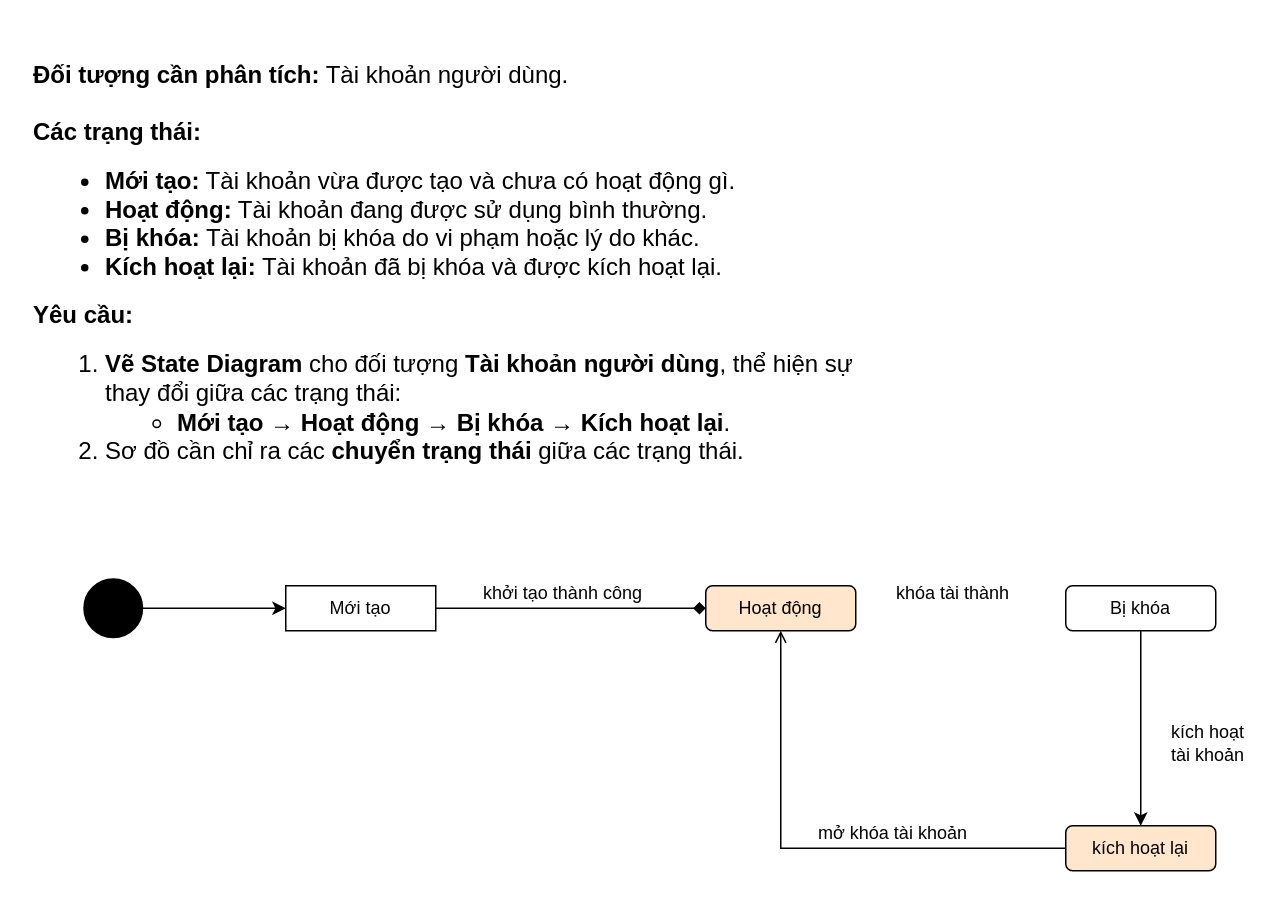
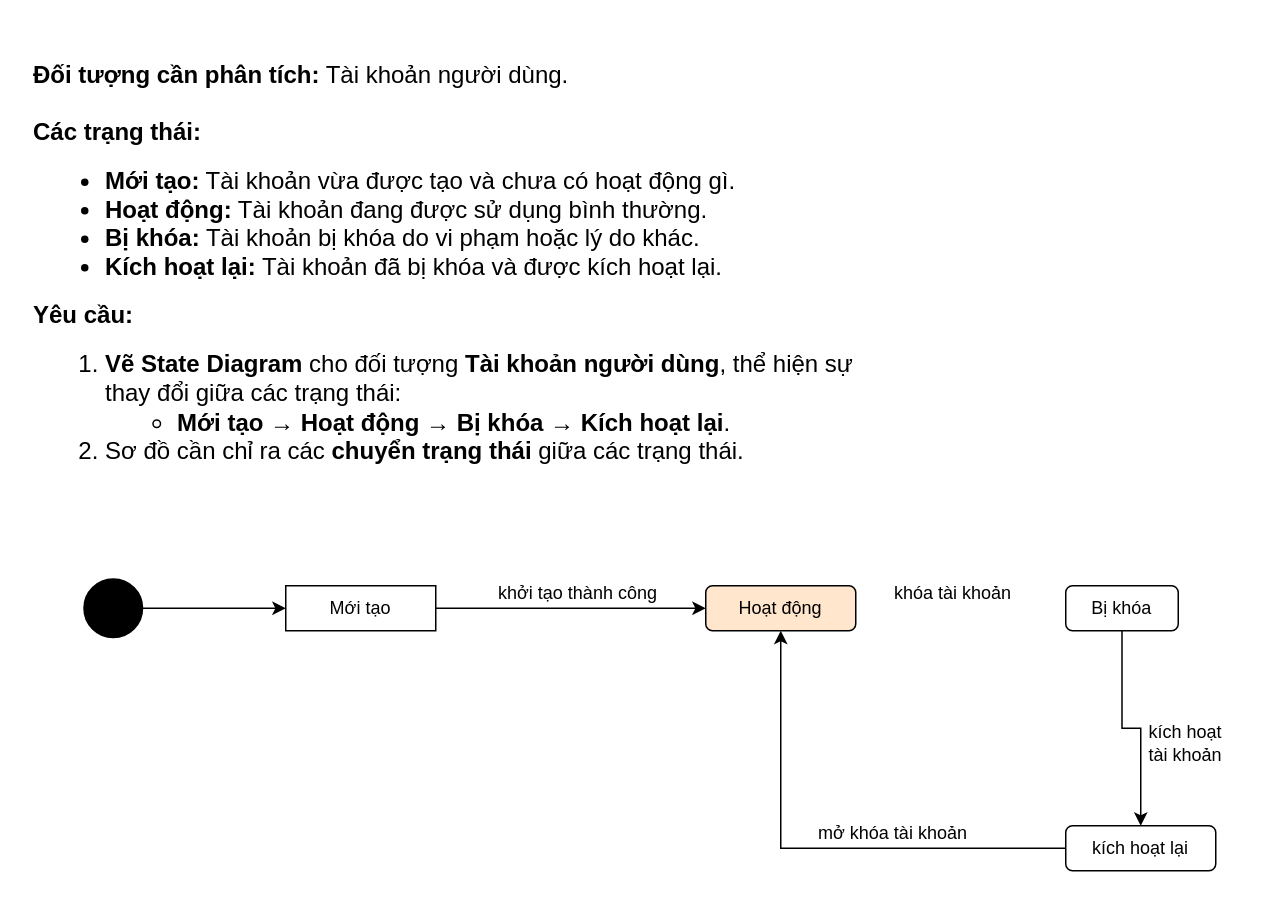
  <mxCell id="0" />
  <mxCell id="1" parent="0" />
  <mxCell id="2" value="&lt;p dir=&quot;ltr&quot; style=&quot;box-sizing: border-box; margin: 6pt 0px; padding: 0px; color: rgb(0, 0, 0); font-family: SFProDisplay; font-size: 16px; font-style: normal; font-variant-ligatures: normal; font-variant-caps: normal; font-weight: 400; letter-spacing: normal; orphans: 2; text-align: start; text-indent: 0px; text-transform: none; widows: 2; word-spacing: 0px; -webkit-text-stroke-width: 0px; white-space: normal; background-color: rgb(255, 255, 255); text-decoration-thickness: initial; text-decoration-style: initial; text-decoration-color: initial; line-height: 1.8;&quot;&gt;&lt;span style=&quot;box-sizing: border-box; margin: 0px; padding: 0px; background-color: transparent; color: rgb(0, 0, 0); font-family: Arial, sans-serif; font-size: 12pt;&quot;&gt;&lt;span style=&quot;box-sizing: border-box; margin: 0px; padding: 0px; font-style: normal; font-variant: normal; text-decoration: none; vertical-align: baseline; white-space: pre-wrap;&quot;&gt;&lt;strong style=&quot;box-sizing: border-box; margin: 0px; padding: 0px; font-weight: bolder;&quot;&gt;Đối tượng cần phân tích:&lt;/strong&gt;&lt;/span&gt;&lt;span style=&quot;box-sizing: border-box; margin: 0px; padding: 0px; font-style: normal; font-variant: normal; font-weight: 400; text-decoration: none; vertical-align: baseline; white-space: pre-wrap;&quot;&gt; Tài khoản người dùng.&lt;/span&gt;&lt;/span&gt;&lt;/p&gt;&lt;p dir=&quot;ltr&quot; style=&quot;box-sizing: border-box; margin: 6pt 0px; padding: 0px; color: rgb(0, 0, 0); font-family: SFProDisplay; font-size: 16px; font-style: normal; font-variant-ligatures: normal; font-variant-caps: normal; font-weight: 400; letter-spacing: normal; orphans: 2; text-align: start; text-indent: 0px; text-transform: none; widows: 2; word-spacing: 0px; -webkit-text-stroke-width: 0px; white-space: normal; background-color: rgb(255, 255, 255); text-decoration-thickness: initial; text-decoration-style: initial; text-decoration-color: initial; line-height: 1.8;&quot;&gt;&lt;span style=&quot;box-sizing: border-box; margin: 0px; padding: 0px; background-color: transparent; color: rgb(0, 0, 0); font-family: Arial, sans-serif; font-size: 12pt;&quot;&gt;&lt;span style=&quot;box-sizing: border-box; margin: 0px; padding: 0px; font-style: normal; font-variant: normal; text-decoration: none; vertical-align: baseline; white-space: pre-wrap;&quot;&gt;&lt;strong style=&quot;box-sizing: border-box; margin: 0px; padding: 0px; font-weight: bolder;&quot;&gt;Các trạng thái:&lt;/strong&gt;&lt;/span&gt;&lt;/span&gt;&lt;/p&gt;&lt;ul style=&quot;box-sizing: border-box; margin: 0px; padding: 0px 0px 0px 2rem; list-style: circle; color: rgb(33, 37, 41); font-family: SFProDisplay; font-size: 16px; font-style: normal; font-variant-ligatures: normal; font-variant-caps: normal; font-weight: 400; letter-spacing: normal; orphans: 2; text-align: start; text-indent: 0px; text-transform: none; widows: 2; word-spacing: 0px; -webkit-text-stroke-width: 0px; white-space: normal; background-color: rgb(255, 255, 255); text-decoration-thickness: initial; text-decoration-style: initial; text-decoration-color: initial; padding-inline-start: 48px;&quot;&gt;&lt;li dir=&quot;ltr&quot; aria-level=&quot;1&quot; style=&quot;box-sizing: border-box; margin: 0px; padding: 0px; background-color: transparent; color: rgb(0, 0, 0); font-family: Arial, sans-serif; font-size: 12pt; font-style: normal; font-variant: normal; font-weight: 400; list-style-type: disc; text-decoration: none; vertical-align: baseline; white-space: pre;&quot;&gt;&lt;span style=&quot;box-sizing: border-box; margin: 0px; padding: 0px; background-color: transparent; color: rgb(0, 0, 0); font-family: Arial, sans-serif; font-size: 12pt;&quot;&gt;&lt;span style=&quot;box-sizing: border-box; margin: 0px; padding: 0px; font-style: normal; font-variant: normal; text-decoration: none; vertical-align: baseline; white-space: pre-wrap;&quot;&gt;&lt;strong style=&quot;box-sizing: border-box; margin: 0px; padding: 0px; font-weight: bolder;&quot;&gt;Mới tạo:&lt;/strong&gt;&lt;/span&gt;&lt;span style=&quot;box-sizing: border-box; margin: 0px; padding: 0px; font-style: normal; font-variant: normal; font-weight: 400; text-decoration: none; vertical-align: baseline; white-space: pre-wrap;&quot;&gt; Tài khoản vừa được tạo và chưa có hoạt động gì.&lt;/span&gt;&lt;/span&gt;&lt;/li&gt;&lt;li dir=&quot;ltr&quot; aria-level=&quot;1&quot; style=&quot;box-sizing: border-box; margin: 0px; padding: 0px; background-color: transparent; color: rgb(0, 0, 0); font-family: Arial, sans-serif; font-size: 12pt; font-style: normal; font-variant: normal; font-weight: 400; list-style-type: disc; text-decoration: none; vertical-align: baseline; white-space: pre;&quot;&gt;&lt;span style=&quot;box-sizing: border-box; margin: 0px; padding: 0px; background-color: transparent; color: rgb(0, 0, 0); font-family: Arial, sans-serif; font-size: 12pt;&quot;&gt;&lt;span style=&quot;box-sizing: border-box; margin: 0px; padding: 0px; font-style: normal; font-variant: normal; text-decoration: none; vertical-align: baseline; white-space: pre-wrap;&quot;&gt;&lt;strong style=&quot;box-sizing: border-box; margin: 0px; padding: 0px; font-weight: bolder;&quot;&gt;Hoạt động:&lt;/strong&gt;&lt;/span&gt;&lt;span style=&quot;box-sizing: border-box; margin: 0px; padding: 0px; font-style: normal; font-variant: normal; font-weight: 400; text-decoration: none; vertical-align: baseline; white-space: pre-wrap;&quot;&gt; Tài khoản đang được sử dụng bình thường.&lt;/span&gt;&lt;/span&gt;&lt;/li&gt;&lt;li dir=&quot;ltr&quot; aria-level=&quot;1&quot; style=&quot;box-sizing: border-box; margin: 0px; padding: 0px; background-color: transparent; color: rgb(0, 0, 0); font-family: Arial, sans-serif; font-size: 12pt; font-style: normal; font-variant: normal; font-weight: 400; list-style-type: disc; text-decoration: none; vertical-align: baseline; white-space: pre;&quot;&gt;&lt;span style=&quot;box-sizing: border-box; margin: 0px; padding: 0px; background-color: transparent; color: rgb(0, 0, 0); font-family: Arial, sans-serif; font-size: 12pt;&quot;&gt;&lt;span style=&quot;box-sizing: border-box; margin: 0px; padding: 0px; font-style: normal; font-variant: normal; text-decoration: none; vertical-align: baseline; white-space: pre-wrap;&quot;&gt;&lt;strong style=&quot;box-sizing: border-box; margin: 0px; padding: 0px; font-weight: bolder;&quot;&gt;Bị khóa:&lt;/strong&gt;&lt;/span&gt;&lt;span style=&quot;box-sizing: border-box; margin: 0px; padding: 0px; font-style: normal; font-variant: normal; font-weight: 400; text-decoration: none; vertical-align: baseline; white-space: pre-wrap;&quot;&gt; Tài khoản bị khóa do vi phạm hoặc lý do khác.&lt;/span&gt;&lt;/span&gt;&lt;/li&gt;&lt;li dir=&quot;ltr&quot; aria-level=&quot;1&quot; style=&quot;box-sizing: border-box; margin: 0px; padding: 0px; background-color: transparent; color: rgb(0, 0, 0); font-family: Arial, sans-serif; font-size: 12pt; font-style: normal; font-variant: normal; font-weight: 400; list-style-type: disc; text-decoration: none; vertical-align: baseline; white-space: pre;&quot;&gt;&lt;span style=&quot;box-sizing: border-box; margin: 0px; padding: 0px; background-color: transparent; color: rgb(0, 0, 0); font-family: Arial, sans-serif; font-size: 12pt;&quot;&gt;&lt;span style=&quot;box-sizing: border-box; margin: 0px; padding: 0px; font-style: normal; font-variant: normal; text-decoration: none; vertical-align: baseline; white-space: pre-wrap;&quot;&gt;&lt;strong style=&quot;box-sizing: border-box; margin: 0px; padding: 0px; font-weight: bolder;&quot;&gt;Kích hoạt lại:&lt;/strong&gt;&lt;/span&gt;&lt;span style=&quot;box-sizing: border-box; margin: 0px; padding: 0px; font-style: normal; font-variant: normal; font-weight: 400; text-decoration: none; vertical-align: baseline; white-space: pre-wrap;&quot;&gt; Tài khoản đã bị khóa và được kích hoạt lại.&lt;/span&gt;&lt;/span&gt;&lt;/li&gt;&lt;/ul&gt;&lt;p dir=&quot;ltr&quot; style=&quot;box-sizing: border-box; margin: 6pt 0px; padding: 0px; color: rgb(0, 0, 0); font-family: SFProDisplay; font-size: 16px; font-style: normal; font-variant-ligatures: normal; font-variant-caps: normal; font-weight: 400; letter-spacing: normal; orphans: 2; text-align: start; text-indent: 0px; text-transform: none; widows: 2; word-spacing: 0px; -webkit-text-stroke-width: 0px; white-space: normal; background-color: rgb(255, 255, 255); text-decoration-thickness: initial; text-decoration-style: initial; text-decoration-color: initial; line-height: 1.8;&quot;&gt;&lt;span style=&quot;box-sizing: border-box; margin: 0px; padding: 0px; background-color: transparent; color: rgb(0, 0, 0); font-family: Arial, sans-serif; font-size: 12pt;&quot;&gt;&lt;span style=&quot;box-sizing: border-box; margin: 0px; padding: 0px; font-style: normal; font-variant: normal; text-decoration: none; vertical-align: baseline; white-space: pre-wrap;&quot;&gt;&lt;strong style=&quot;box-sizing: border-box; margin: 0px; padding: 0px; font-weight: bolder;&quot;&gt;Yêu cầu:&lt;/strong&gt;&lt;/span&gt;&lt;/span&gt;&lt;/p&gt;&lt;ol style=&quot;box-sizing: border-box; margin: 0px; padding: 0px 0px 0px 2rem; color: rgb(33, 37, 41); font-family: SFProDisplay; font-size: 16px; font-style: normal; font-variant-ligatures: normal; font-variant-caps: normal; font-weight: 400; letter-spacing: normal; orphans: 2; text-align: start; text-indent: 0px; text-transform: none; widows: 2; word-spacing: 0px; -webkit-text-stroke-width: 0px; white-space: normal; background-color: rgb(255, 255, 255); text-decoration-thickness: initial; text-decoration-style: initial; text-decoration-color: initial; padding-inline-start: 48px;&quot;&gt;&lt;li dir=&quot;ltr&quot; aria-level=&quot;1&quot; style=&quot;box-sizing: border-box; margin: 0px; padding: 0px; background-color: transparent; color: rgb(0, 0, 0); font-family: Arial, sans-serif; font-size: 12pt; font-style: normal; font-variant: normal; font-weight: 400; list-style-type: decimal; text-decoration: none; vertical-align: baseline; white-space: pre;&quot;&gt;&lt;span style=&quot;box-sizing: border-box; margin: 0px; padding: 0px; background-color: transparent; color: rgb(0, 0, 0); font-family: Arial, sans-serif; font-size: 12pt;&quot;&gt;&lt;span style=&quot;box-sizing: border-box; margin: 0px; padding: 0px; font-style: normal; font-variant: normal; text-decoration: none; vertical-align: baseline; white-space: pre-wrap;&quot;&gt;&lt;strong style=&quot;box-sizing: border-box; margin: 0px; padding: 0px; font-weight: bolder;&quot;&gt;Vẽ State Diagram&lt;/strong&gt;&lt;/span&gt;&lt;span style=&quot;box-sizing: border-box; margin: 0px; padding: 0px; font-style: normal; font-variant: normal; font-weight: 400; text-decoration: none; vertical-align: baseline; white-space: pre-wrap;&quot;&gt; cho đối tượng&amp;nbsp;&lt;/span&gt;&lt;span style=&quot;box-sizing: border-box; margin: 0px; padding: 0px; font-style: normal; font-variant: normal; text-decoration: none; vertical-align: baseline; white-space: pre-wrap;&quot;&gt;&lt;strong style=&quot;box-sizing: border-box; margin: 0px; padding: 0px; font-weight: bolder;&quot;&gt;Tài khoản người dùng&lt;/strong&gt;&lt;/span&gt;&lt;span style=&quot;box-sizing: border-box; margin: 0px; padding: 0px; font-style: normal; font-variant: normal; font-weight: 400; text-decoration: none; vertical-align: baseline; white-space: pre-wrap;&quot;&gt;, thể hiện sự thay đổi giữa các trạng thái:&lt;/span&gt;&lt;/span&gt;&lt;ul style=&quot;box-sizing: border-box; margin: 0px; padding: 0px 0px 0px 2rem; list-style: circle; padding-inline-start: 48px;&quot;&gt;&lt;li dir=&quot;ltr&quot; aria-level=&quot;2&quot; style=&quot;box-sizing: border-box; margin: 0px; padding: 0px; background-color: transparent; color: rgb(0, 0, 0); font-family: Arial, sans-serif; font-size: 12pt; font-style: normal; font-variant: normal; font-weight: 400; list-style-type: circle; text-decoration: none; vertical-align: baseline; white-space: pre;&quot;&gt;&lt;span style=&quot;box-sizing: border-box; margin: 0px; padding: 0px; background-color: transparent; color: rgb(0, 0, 0); font-family: Arial, sans-serif; font-size: 12pt;&quot;&gt;&lt;span style=&quot;box-sizing: border-box; margin: 0px; padding: 0px; font-style: normal; font-variant: normal; text-decoration: none; vertical-align: baseline; white-space: pre-wrap;&quot;&gt;&lt;strong style=&quot;box-sizing: border-box; margin: 0px; padding: 0px; font-weight: bolder;&quot;&gt;Mới tạo → Hoạt động → Bị khóa → Kích hoạt lại&lt;/strong&gt;&lt;/span&gt;&lt;span style=&quot;box-sizing: border-box; margin: 0px; padding: 0px; font-style: normal; font-variant: normal; font-weight: 400; text-decoration: none; vertical-align: baseline; white-space: pre-wrap;&quot;&gt;.&lt;/span&gt;&lt;/span&gt;&lt;/li&gt;&lt;/ul&gt;&lt;/li&gt;&lt;li dir=&quot;ltr&quot; aria-level=&quot;1&quot; style=&quot;box-sizing: border-box; margin: 0px; padding: 0px; background-color: transparent; color: rgb(0, 0, 0); font-family: Arial, sans-serif; font-size: 12pt; font-style: normal; font-variant: normal; font-weight: 400; list-style-type: decimal; text-decoration: none; vertical-align: baseline; white-space: pre;&quot;&gt;&lt;span style=&quot;box-sizing: border-box; margin: 0px; padding: 0px; background-color: transparent; color: rgb(0, 0, 0); font-family: Arial, sans-serif; font-size: 12pt;&quot;&gt;&lt;span style=&quot;box-sizing: border-box; margin: 0px; padding: 0px; font-style: normal; font-variant: normal; font-weight: 400; text-decoration: none; vertical-align: baseline; white-space: pre-wrap;&quot;&gt;Sơ đồ cần chỉ ra các&amp;nbsp;&lt;/span&gt;&lt;span style=&quot;box-sizing: border-box; margin: 0px; padding: 0px; font-style: normal; font-variant: normal; text-decoration: none; vertical-align: baseline; white-space: pre-wrap;&quot;&gt;&lt;strong style=&quot;box-sizing: border-box; margin: 0px; padding: 0px; font-weight: bolder;&quot;&gt;chuyển trạng thái&lt;/strong&gt;&lt;/span&gt;&lt;span style=&quot;box-sizing: border-box; margin: 0px; padding: 0px; font-style: normal; font-variant: normal; font-weight: 400; text-decoration: none; vertical-align: baseline; white-space: pre-wrap;&quot;&gt; giữa các trạng thái.&lt;/span&gt;&lt;/span&gt;&lt;/li&gt;&lt;/ol&gt;&lt;br class=&quot;Apple-interchange-newline&quot;&gt;" style="text;whiteSpace=wrap;html=1;" vertex="1" parent="1"><mxGeometry x="20" y="20" width="560" height="320" as="geometry" /></mxCell>
  <mxCell id="3" style="edgeStyle=orthogonalEdgeStyle;rounded=0;orthogonalLoop=1;jettySize=auto;html=1;entryX=1;entryY=0.5;entryDx=0;entryDy=0;" edge="1" parent="1" source="4" target="6"><mxGeometry relative="1" as="geometry" /></mxCell>
  <mxCell id="4" value="" style="ellipse;html=1;shape=endState;fillColor=#000000;strokeColor=light-dark(#000000, #ff9090);strokeWidth=10;" vertex="1" parent="1"><mxGeometry x="60" y="390" width="30" height="30" as="geometry" /></mxCell>
- <mxCell id="5" style="edgeStyle=orthogonalEdgeStyle;rounded=0;orthogonalLoop=1;jettySize=auto;html=1;entryX=1;entryY=0.5;entryDx=0;entryDy=0;endArrow=diamond;" edge="1" parent="1" source="6" target="7"><mxGeometry relative="1" as="geometry" /></mxCell>
+ <mxCell id="5" style="edgeStyle=orthogonalEdgeStyle;rounded=0;orthogonalLoop=1;jettySize=auto;html=1;entryX=1;entryY=0.5;entryDx=0;entryDy=0;" edge="1" parent="1" source="6" target="7"><mxGeometry relative="1" as="geometry" /></mxCell>
  <mxCell id="6" value="Mới tạo" style="html=1;whiteSpace=wrap;strokeColor=default;flipV=1;direction=west;rounded=0;" vertex="1" parent="1"><mxGeometry x="190" y="390" width="100" height="30" as="geometry" /></mxCell>
  <mxCell id="7" value="Hoạt động" style="html=1;whiteSpace=wrap;strokeColor=default;flipV=1;direction=west;rounded=1;fillColor=#ffe6cc;" vertex="1" parent="1"><mxGeometry x="470" y="390" width="100" height="30" as="geometry" /></mxCell>
- <mxCell id="8" value="khởi tạo thành công" style="text;html=1;whiteSpace=wrap;strokeColor=none;fillColor=none;align=center;verticalAlign=middle;rounded=0;" vertex="1" parent="1"><mxGeometry x="310" y="380" width="130" height="30" as="geometry" /></mxCell>
+ <mxCell id="8" value="khởi tạo thành công" style="text;html=1;whiteSpace=wrap;strokeColor=none;fillColor=none;align=center;verticalAlign=middle;rounded=0;" vertex="1" parent="1"><mxGeometry x="320" y="380" width="130" height="30" as="geometry" /></mxCell>
  <mxCell id="9" style="edgeStyle=orthogonalEdgeStyle;rounded=0;orthogonalLoop=1;jettySize=auto;html=1;" edge="1" parent="1" source="10" target="13"><mxGeometry relative="1" as="geometry" /></mxCell>
- <mxCell id="10" value="Bị khóa" style="html=1;whiteSpace=wrap;strokeColor=default;flipV=1;direction=west;rounded=1;" vertex="1" parent="1"><mxGeometry x="710" y="390" width="100" height="30" as="geometry" /></mxCell>
- <mxCell id="11" value="khóa tài thành" style="text;html=1;whiteSpace=wrap;strokeColor=none;fillColor=none;align=center;verticalAlign=middle;rounded=0;" vertex="1" parent="1"><mxGeometry x="580" y="380" width="110" height="30" as="geometry" /></mxCell>
- <mxCell id="12" style="edgeStyle=orthogonalEdgeStyle;rounded=0;orthogonalLoop=1;jettySize=auto;html=1;entryX=0.5;entryY=0;entryDx=0;entryDy=0;endArrow=open;" edge="1" parent="1" source="13" target="7"><mxGeometry relative="1" as="geometry" /></mxCell>
- <mxCell id="13" value="kích hoạt lại" style="html=1;whiteSpace=wrap;strokeColor=default;flipV=1;direction=west;rounded=1;fillColor=#ffe6cc;" vertex="1" parent="1"><mxGeometry x="710" y="550" width="100" height="30" as="geometry" /></mxCell>
- <mxCell id="14" value="kích hoạt tài khoản" style="text;html=1;whiteSpace=wrap;strokeColor=none;fillColor=none;align=center;verticalAlign=middle;rounded=0;" vertex="1" parent="1"><mxGeometry x="775" y="480" width="60" height="30" as="geometry" /></mxCell>
+ <mxCell id="10" value="Bị khóa" style="html=1;whiteSpace=wrap;strokeColor=default;flipV=1;direction=west;rounded=1;" vertex="1" parent="1"><mxGeometry x="710" y="390" width="75" height="30" as="geometry" /></mxCell>
+ <mxCell id="11" value="khóa tài khoản" style="text;html=1;whiteSpace=wrap;strokeColor=none;fillColor=none;align=center;verticalAlign=middle;rounded=0;" vertex="1" parent="1"><mxGeometry x="580" y="380" width="110" height="30" as="geometry" /></mxCell>
+ <mxCell id="12" style="edgeStyle=orthogonalEdgeStyle;rounded=0;orthogonalLoop=1;jettySize=auto;html=1;entryX=0.5;entryY=0;entryDx=0;entryDy=0;" edge="1" parent="1" source="13" target="7"><mxGeometry relative="1" as="geometry" /></mxCell>
+ <mxCell id="13" value="kích hoạt lại" style="html=1;whiteSpace=wrap;strokeColor=default;flipV=1;direction=west;rounded=1;" vertex="1" parent="1"><mxGeometry x="710" y="550" width="100" height="30" as="geometry" /></mxCell>
+ <mxCell id="14" value="kích hoạt tài khoản" style="text;html=1;whiteSpace=wrap;strokeColor=none;fillColor=none;align=center;verticalAlign=middle;rounded=0;" vertex="1" parent="1"><mxGeometry x="760" y="480" width="60" height="30" as="geometry" /></mxCell>
  <mxCell id="15" value="mở khóa tài khoản" style="text;html=1;whiteSpace=wrap;strokeColor=none;fillColor=none;align=center;verticalAlign=middle;rounded=0;" vertex="1" parent="1"><mxGeometry x="530" y="540" width="130" height="30" as="geometry" /></mxCell>
